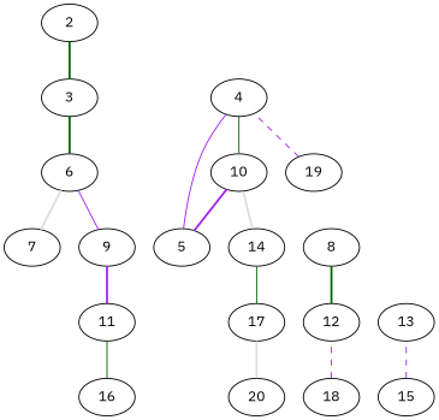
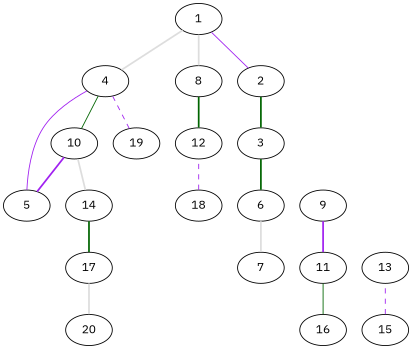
  graph {
    fontname="IBM Plex Sans"
    rankdir=BT
    node [fontname="IBM Plex Sans"]
    edge [color=purple fontname="IBM Plex Sans" style=bold]
    2
+   1
    3
    4
    5
    10
    6
    7
    8
    9
    11
    12
    14
    15
    13
    16
    17
    18
    19
    20
+   2 -- 1 [style=solid]
    3 -- 2 [color=darkgreen]
+   4 -- 1 [color="#DDDDDD"]
    5 -- 4 [style=solid]
    5 -- 10
    10 -- 4 [color=darkgreen style=solid]
    6 -- 3 [color=darkgreen]
    7 -- 6 [color="#DDDDDD"]
-   9 -- 6 [style=solid]
+   8 -- 1 [color="#DDDDDD"]
    11 -- 9
    12 -- 8 [color=darkgreen]
    14 -- 10 [color="#DDDDDD"]
    15 -- 13 [style=dashed]
    16 -- 11 [color=darkgreen style=solid]
-   17 -- 14 [color=darkgreen style=solid]
+   17 -- 14 [color=darkgreen]
    18 -- 12 [style=dashed]
    19 -- 4 [style=dashed]
    20 -- 17 [color="#DDDDDD"]
  }
